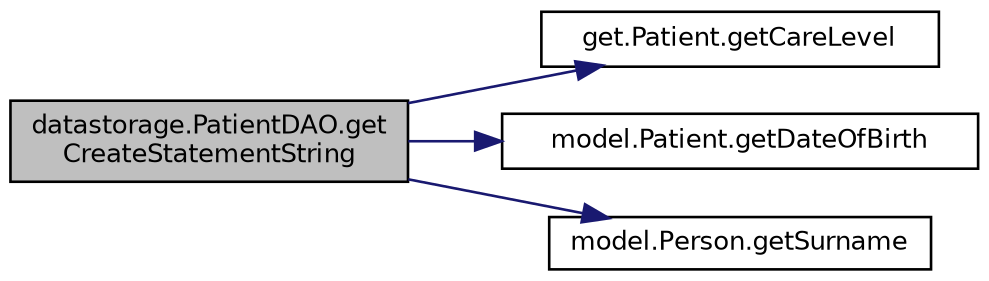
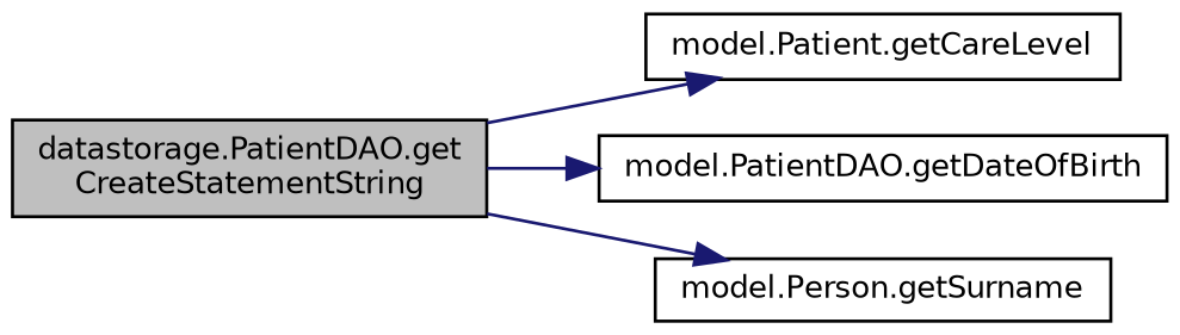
  digraph {
    rankdir=LR
    node [color=black fillcolor=white fontname=Helvetica fontsize=10 shape=record style=filled]
    edge [color=midnightblue fontname=Helvetica fontsize=10 labelfontname=Helvetica labelfontsize=10 style=solid]
    n1 [fillcolor=grey75 fontcolor=black height=0.2 label="datastorage.PatientDAO.get\lCreateStatementString" width=0.4]
-   n2 [height=0.2 label="get.Patient.getCareLevel" width=0.4]
-   n3 [height=0.2 label="model.Patient.getDateOfBirth" width=0.4]
+   n2 [height=0.2 label="model.Patient.getCareLevel" width=0.4]
+   n3 [height=0.2 label="model.PatientDAO.getDateOfBirth" width=0.4]
    n4 [height=0.2 label="model.Person.getSurname" width=0.4]
    n1 -> n2
    n1 -> n3
    n1 -> n4
  }
